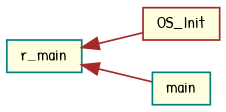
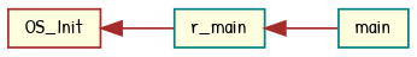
  digraph {
    fontname="Patrick Hand"
    rankdir=LR
    node [color=teal fillcolor=lightyellow fontname="Patrick Hand" fontsize=10 shape=record style=filled]
    edge [color=brown dir=back fontname="Patrick Hand" fontsize=10 labelfontname=Helvetica labelfontsize=10 style=solid]
    n1 [fontcolor=black height=0.2 label=r_main width=0.4]
    n2 [color=brown height=0.2 label=OS_Init width=0.4]
    n3 [height=0.2 label=main width=0.4]
-   n1 -> n2
+   n2 -> n1
    n1 -> n3
  }
